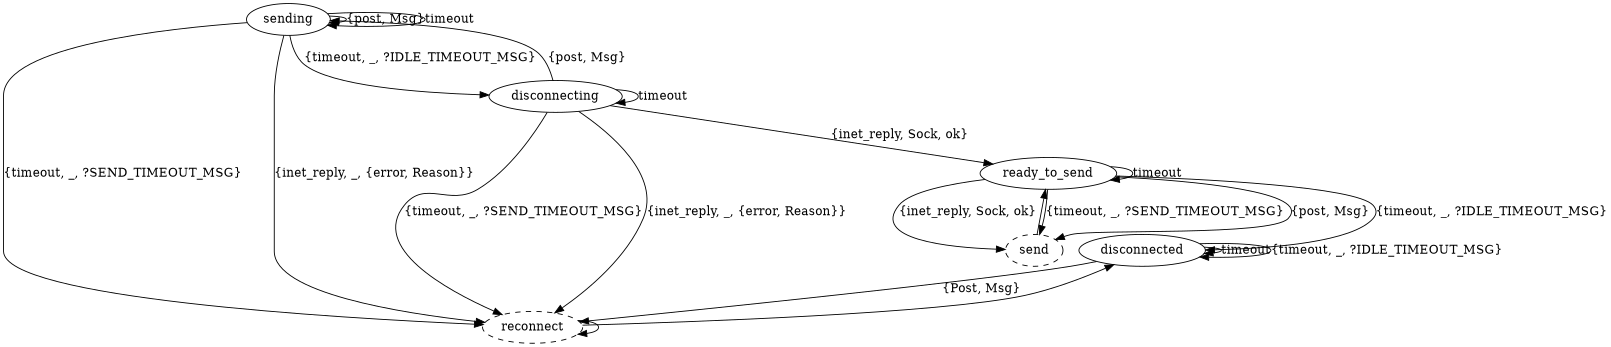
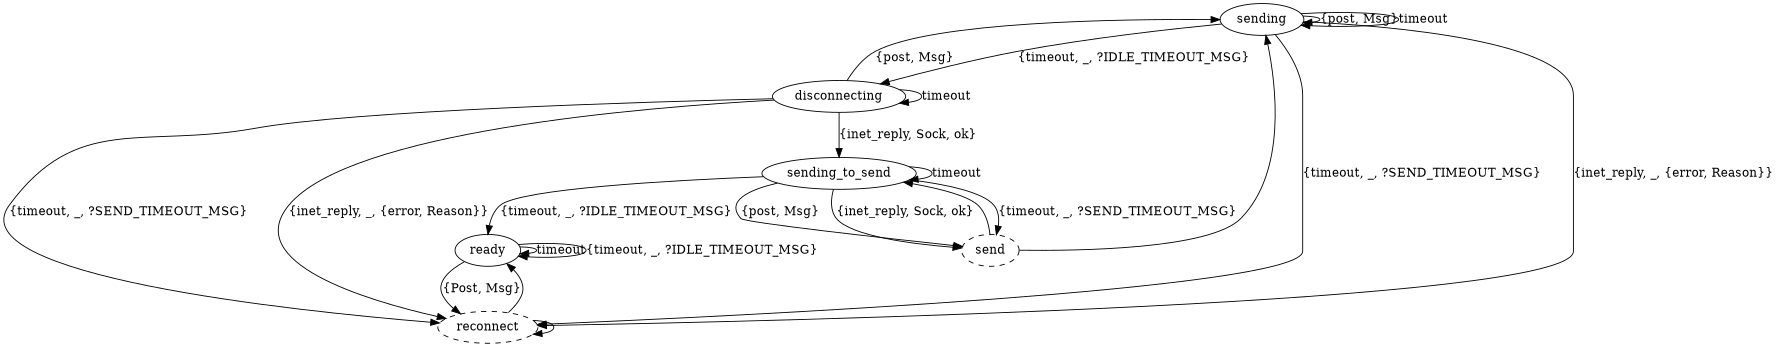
  digraph {
-   disconnected
+   disconnected [label=ready]
    reconnect [style=dashed]
    send [style=dashed]
-   ready_to_send
+   ready_to_send [label=sending_to_send]
    sending
    disconnecting
    disconnected -> disconnected [label=timeout]
    disconnected -> disconnected [label="{timeout, _, ?IDLE_TIMEOUT_MSG}"]
    disconnected -> reconnect [label="{Post, Msg}"]
    reconnect -> disconnected
    reconnect -> reconnect
    send -> ready_to_send
+   send -> sending
    ready_to_send -> disconnected [label="{timeout, _, ?IDLE_TIMEOUT_MSG}"]
    ready_to_send -> send [label="{timeout, _, ?SEND_TIMEOUT_MSG}"]
    ready_to_send -> send [label="{post, Msg}"]
    ready_to_send -> send [label="{inet_reply, Sock, ok}"]
    ready_to_send -> ready_to_send [label=timeout]
    sending -> reconnect [label="{timeout, _, ?SEND_TIMEOUT_MSG}"]
    sending -> reconnect [label="{inet_reply, _, {error, Reason}}"]
    sending -> sending [label="{post, Msg}"]
    sending -> sending [label=timeout]
    sending -> disconnecting [label="{timeout, _, ?IDLE_TIMEOUT_MSG}"]
    disconnecting -> reconnect [label="{timeout, _, ?SEND_TIMEOUT_MSG}"]
    disconnecting -> reconnect [label="{inet_reply, _, {error, Reason}}"]
    disconnecting -> ready_to_send [label="{inet_reply, Sock, ok}"]
    disconnecting -> sending [label="{post, Msg}"]
    disconnecting -> disconnecting [label=timeout]
  }
